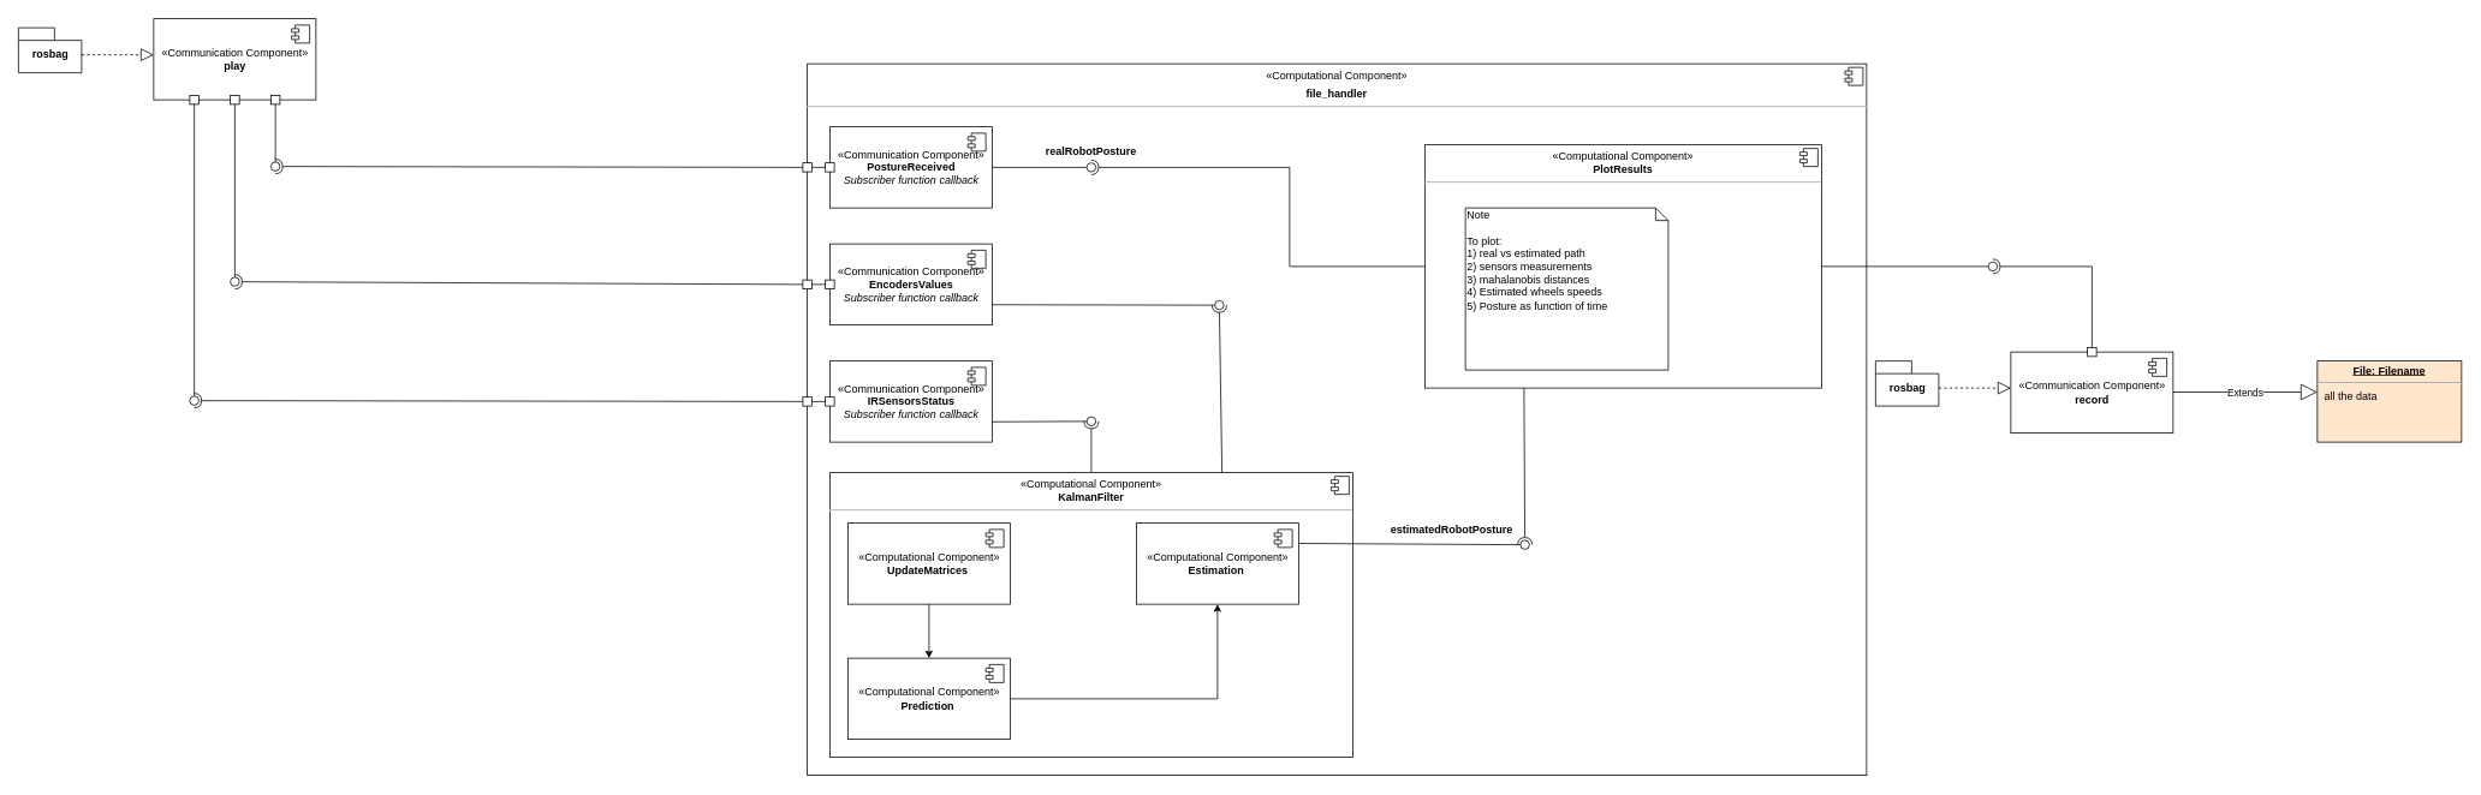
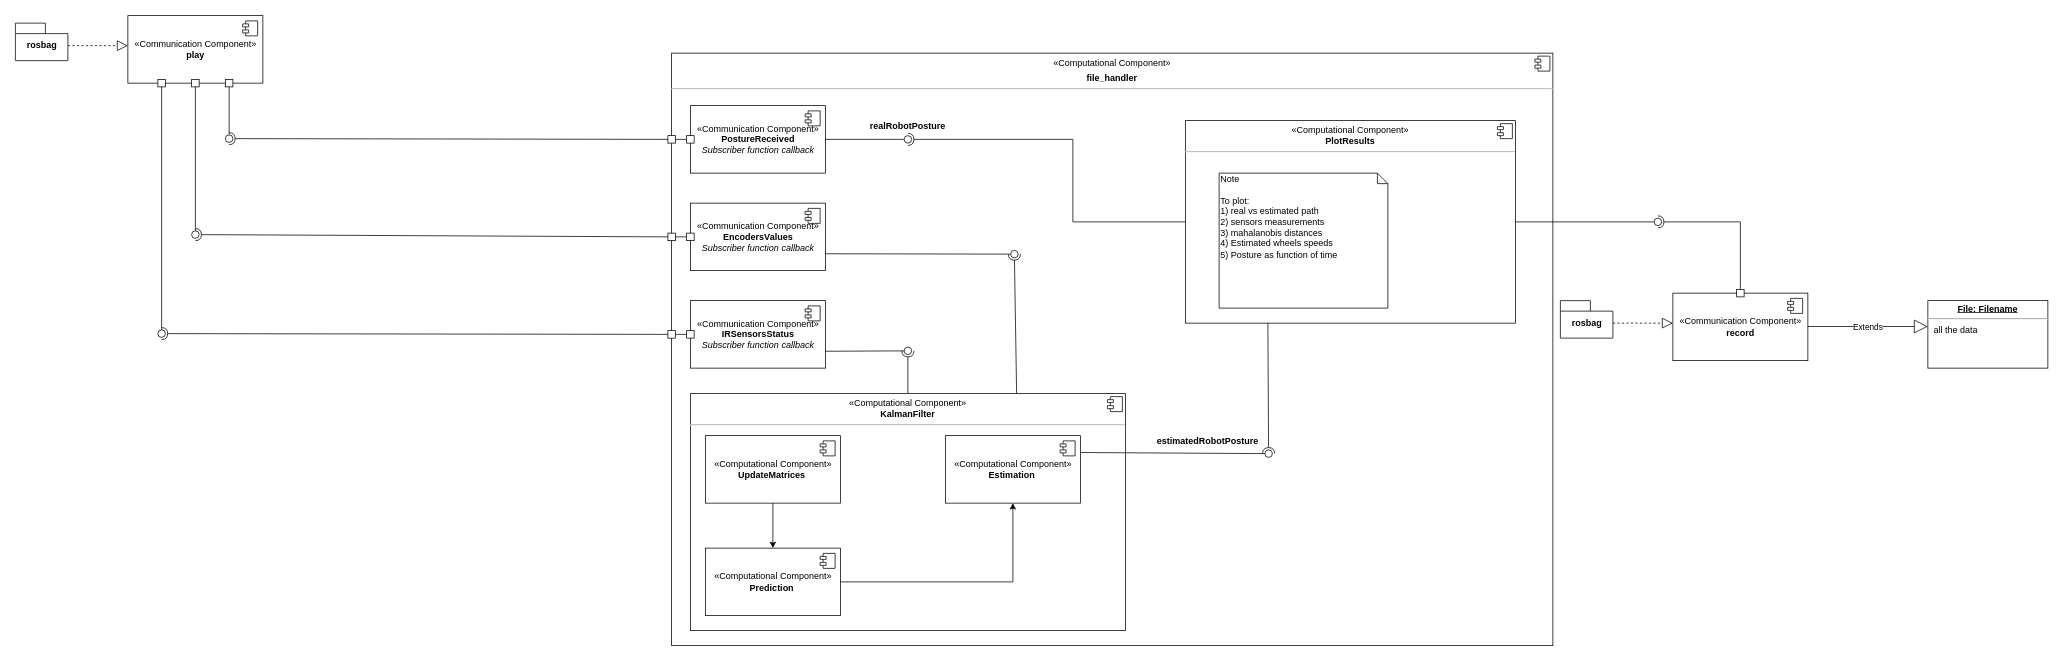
  <mxCell id="0" />
  <mxCell id="1" parent="0" />
  <mxCell id="2" value="&lt;p style=&quot;margin: 6px 0px 0px ; text-align: center&quot;&gt;&lt;/p&gt;&lt;p style=&quot;margin: 6px 0px 0px ; text-align: center&quot;&gt;«Computational Component»&lt;br&gt;&lt;/p&gt;&lt;p style=&quot;margin: 6px 0px 0px ; text-align: center&quot;&gt;&lt;b&gt;file_handler&lt;/b&gt;&lt;/p&gt;&lt;hr&gt;&lt;p style=&quot;margin: 0px 0px 0px 8px&quot;&gt;&lt;br&gt;&lt;/p&gt;" style="align=left;overflow=fill;html=1;dropTarget=0;" parent="1" vertex="1"><mxGeometry x="895" y="70" width="1175" height="790" as="geometry" /></mxCell>
  <mxCell id="3" value="" style="shape=component;jettyWidth=8;jettyHeight=4;" parent="2" vertex="1"><mxGeometry x="1" width="20" height="20" relative="1" as="geometry"><mxPoint x="-24" y="4" as="offset" /></mxGeometry></mxCell>
  <mxCell id="4" value="«Communication Component»&lt;br&gt;&lt;b&gt;EncodersValues&lt;/b&gt;&lt;br&gt;&lt;i&gt;Subscriber function callback&lt;/i&gt;" style="html=1;dropTarget=0;" parent="1" vertex="1"><mxGeometry x="920" y="270" width="180" height="90" as="geometry" /></mxCell>
  <mxCell id="5" value="" style="shape=component;jettyWidth=8;jettyHeight=4;" parent="4" vertex="1"><mxGeometry x="1" width="20" height="20" relative="1" as="geometry"><mxPoint x="-27" y="7" as="offset" /></mxGeometry></mxCell>
  <mxCell id="6" value="«Communication Component»&lt;br&gt;&lt;b&gt;IRSensorsStatus&lt;/b&gt;&lt;br&gt;&lt;i&gt;Subscriber function callback&lt;/i&gt;" style="html=1;dropTarget=0;" parent="1" vertex="1"><mxGeometry x="920" y="400" width="180" height="90" as="geometry" /></mxCell>
  <mxCell id="7" value="" style="shape=component;jettyWidth=8;jettyHeight=4;" parent="6" vertex="1"><mxGeometry x="1" width="20" height="20" relative="1" as="geometry"><mxPoint x="-27" y="7" as="offset" /></mxGeometry></mxCell>
  <mxCell id="8" value="«Communication Component»&lt;br&gt;&lt;b&gt;PostureReceived&lt;/b&gt;&lt;br&gt;&lt;i&gt;Subscriber function callback&lt;/i&gt;" style="html=1;dropTarget=0;" parent="1" vertex="1"><mxGeometry x="920" y="140" width="180" height="90" as="geometry" /></mxCell>
  <mxCell id="9" value="" style="shape=component;jettyWidth=8;jettyHeight=4;" parent="8" vertex="1"><mxGeometry x="1" width="20" height="20" relative="1" as="geometry"><mxPoint x="-27" y="7" as="offset" /></mxGeometry></mxCell>
  <mxCell id="10" value="" style="rounded=0;orthogonalLoop=1;jettySize=auto;html=1;endArrow=none;endFill=0;exitX=1;exitY=0.75;exitDx=0;exitDy=0;" parent="1" source="6" target="12" edge="1"><mxGeometry relative="1" as="geometry"><mxPoint x="1190" y="460" as="sourcePoint" /></mxGeometry></mxCell>
  <mxCell id="11" value="" style="rounded=0;orthogonalLoop=1;jettySize=auto;html=1;endArrow=halfCircle;endFill=0;entryX=0.5;entryY=0.5;entryDx=0;entryDy=0;endSize=6;strokeWidth=1;exitX=0.5;exitY=0;exitDx=0;exitDy=0;" parent="1" source="16" target="12" edge="1"><mxGeometry relative="1" as="geometry"><mxPoint x="1245" y="524" as="sourcePoint" /></mxGeometry></mxCell>
  <mxCell id="12" value="" style="ellipse;whiteSpace=wrap;html=1;fontFamily=Helvetica;fontSize=12;fontColor=#000000;align=center;strokeColor=#000000;fillColor=#ffffff;points=[];aspect=fixed;resizable=0;direction=south;" parent="1" vertex="1"><mxGeometry x="1205" y="462" width="10" height="10" as="geometry" /></mxCell>
  <mxCell id="13" value="" style="rounded=0;orthogonalLoop=1;jettySize=auto;html=1;endArrow=none;endFill=0;exitX=1;exitY=0.75;exitDx=0;exitDy=0;" parent="1" source="4" target="15" edge="1"><mxGeometry relative="1" as="geometry"><mxPoint x="1185" y="335" as="sourcePoint" /></mxGeometry></mxCell>
  <mxCell id="14" value="" style="rounded=0;orthogonalLoop=1;jettySize=auto;html=1;endArrow=halfCircle;endFill=0;entryX=0.5;entryY=0.5;entryDx=0;entryDy=0;endSize=6;strokeWidth=1;" parent="1" target="15" edge="1"><mxGeometry relative="1" as="geometry"><mxPoint x="1355" y="524" as="sourcePoint" /></mxGeometry></mxCell>
  <mxCell id="15" value="" style="ellipse;whiteSpace=wrap;html=1;fontFamily=Helvetica;fontSize=12;fontColor=#000000;align=center;strokeColor=#000000;fillColor=#ffffff;points=[];aspect=fixed;resizable=0;" parent="1" vertex="1"><mxGeometry x="1347" y="333" width="10" height="10" as="geometry" /></mxCell>
  <mxCell id="16" value="&lt;p style=&quot;margin: 6px 0px 0px ; text-align: center&quot;&gt;«Computational Component»&lt;br&gt;&lt;b&gt;KalmanFilter&lt;/b&gt;&lt;br&gt;&lt;/p&gt;&lt;hr&gt;&lt;p style=&quot;margin: 0px 0px 0px 8px&quot;&gt;&lt;br&gt;&lt;/p&gt;" style="align=left;overflow=fill;html=1;dropTarget=0;" parent="1" vertex="1"><mxGeometry x="920" y="524" width="580" height="316" as="geometry" /></mxCell>
  <mxCell id="17" value="" style="shape=component;jettyWidth=8;jettyHeight=4;" parent="16" vertex="1"><mxGeometry x="1" width="20" height="20" relative="1" as="geometry"><mxPoint x="-24" y="4" as="offset" /></mxGeometry></mxCell>
  <mxCell id="18" style="edgeStyle=orthogonalEdgeStyle;rounded=0;orthogonalLoop=1;jettySize=auto;html=1;" parent="1" source="19" target="22" edge="1"><mxGeometry relative="1" as="geometry" /></mxCell>
  <mxCell id="19" value="«Computational Component»&lt;br&gt;&lt;b&gt;UpdateMatrices&lt;/b&gt;&amp;nbsp;" style="html=1;dropTarget=0;" parent="1" vertex="1"><mxGeometry x="940" y="580" width="180" height="90" as="geometry" /></mxCell>
  <mxCell id="20" value="" style="shape=component;jettyWidth=8;jettyHeight=4;" parent="19" vertex="1"><mxGeometry x="1" width="20" height="20" relative="1" as="geometry"><mxPoint x="-27" y="7" as="offset" /></mxGeometry></mxCell>
  <mxCell id="21" style="edgeStyle=orthogonalEdgeStyle;rounded=0;orthogonalLoop=1;jettySize=auto;html=1;entryX=0.5;entryY=1;entryDx=0;entryDy=0;" edge="1" parent="1" source="22" target="24"><mxGeometry relative="1" as="geometry" /></mxCell>
  <mxCell id="22" value="«Computational Component»&lt;br&gt;&lt;b&gt;Prediction&lt;/b&gt;&amp;nbsp;" style="html=1;dropTarget=0;" parent="1" vertex="1"><mxGeometry x="940" y="730" width="180" height="90" as="geometry" /></mxCell>
  <mxCell id="23" value="" style="shape=component;jettyWidth=8;jettyHeight=4;" parent="22" vertex="1"><mxGeometry x="1" width="20" height="20" relative="1" as="geometry"><mxPoint x="-27" y="7" as="offset" /></mxGeometry></mxCell>
  <mxCell id="24" value="«Computational Component»&lt;br&gt;&lt;b&gt;Estimation&lt;/b&gt;&amp;nbsp;" style="html=1;dropTarget=0;" parent="1" vertex="1"><mxGeometry x="1260" y="580" width="180" height="90" as="geometry" /></mxCell>
  <mxCell id="25" value="" style="shape=component;jettyWidth=8;jettyHeight=4;" parent="24" vertex="1"><mxGeometry x="1" width="20" height="20" relative="1" as="geometry"><mxPoint x="-27" y="7" as="offset" /></mxGeometry></mxCell>
  <mxCell id="26" value="&lt;p style=&quot;margin: 6px 0px 0px ; text-align: center&quot;&gt;«Computational Component»&lt;br&gt;&lt;b&gt;PlotResults&lt;/b&gt;&lt;/p&gt;&lt;hr&gt;&lt;p style=&quot;margin: 0px 0px 0px 8px&quot;&gt;&lt;br&gt;&lt;/p&gt;" style="align=left;overflow=fill;html=1;dropTarget=0;" parent="1" vertex="1"><mxGeometry x="1580" y="160" width="440" height="270" as="geometry" /></mxCell>
  <mxCell id="27" value="" style="shape=component;jettyWidth=8;jettyHeight=4;" parent="26" vertex="1"><mxGeometry x="1" width="20" height="20" relative="1" as="geometry"><mxPoint x="-24" y="4" as="offset" /></mxGeometry></mxCell>
  <mxCell id="28" value="" style="rounded=0;orthogonalLoop=1;jettySize=auto;html=1;endArrow=none;endFill=0;exitX=1;exitY=0.25;exitDx=0;exitDy=0;" parent="1" source="24" target="30" edge="1"><mxGeometry relative="1" as="geometry"><mxPoint x="1650" y="615" as="sourcePoint" /></mxGeometry></mxCell>
  <mxCell id="29" value="" style="rounded=0;orthogonalLoop=1;jettySize=auto;html=1;endArrow=halfCircle;endFill=0;entryX=0.5;entryY=0.5;entryDx=0;entryDy=0;endSize=6;strokeWidth=1;exitX=0.25;exitY=1;exitDx=0;exitDy=0;" parent="1" source="26" target="30" edge="1"><mxGeometry relative="1" as="geometry"><mxPoint x="1690" y="615" as="sourcePoint" /></mxGeometry></mxCell>
  <mxCell id="30" value="" style="ellipse;whiteSpace=wrap;html=1;fontFamily=Helvetica;fontSize=12;fontColor=#000000;align=center;strokeColor=#000000;fillColor=#ffffff;points=[];aspect=fixed;resizable=0;" parent="1" vertex="1"><mxGeometry x="1686" y="599" width="10" height="10" as="geometry" /></mxCell>
  <mxCell id="31" value="" style="rounded=0;orthogonalLoop=1;jettySize=auto;html=1;endArrow=none;endFill=0;exitX=1;exitY=0.5;exitDx=0;exitDy=0;" parent="1" source="8" target="33" edge="1"><mxGeometry relative="1" as="geometry"><mxPoint x="1190" y="185" as="sourcePoint" /></mxGeometry></mxCell>
  <mxCell id="32" value="" style="rounded=0;orthogonalLoop=1;jettySize=auto;html=1;endArrow=halfCircle;endFill=0;entryX=0.5;entryY=0.5;entryDx=0;entryDy=0;endSize=6;strokeWidth=1;exitX=0;exitY=0.5;exitDx=0;exitDy=0;" parent="1" source="26" target="33" edge="1"><mxGeometry relative="1" as="geometry"><mxPoint x="1230" y="185" as="sourcePoint" /><Array as="points"><mxPoint x="1430" y="295" /><mxPoint x="1430" y="185" /></Array></mxGeometry></mxCell>
  <mxCell id="33" value="" style="ellipse;whiteSpace=wrap;html=1;fontFamily=Helvetica;fontSize=12;fontColor=#000000;align=center;strokeColor=#000000;fillColor=#ffffff;points=[];aspect=fixed;resizable=0;" parent="1" vertex="1"><mxGeometry x="1205" y="180" width="10" height="10" as="geometry" /></mxCell>
  <mxCell id="34" value="realRobotPosture" style="text;align=center;fontStyle=1;verticalAlign=middle;spacingLeft=3;spacingRight=3;strokeColor=none;rotatable=0;points=[[0,0.5],[1,0.5]];portConstraint=eastwest;" parent="1" vertex="1"><mxGeometry x="1170" y="154" width="80" height="26" as="geometry" /></mxCell>
  <mxCell id="35" value="estimatedRobotPosture" style="text;align=center;fontStyle=1;verticalAlign=middle;spacingLeft=3;spacingRight=3;strokeColor=none;rotatable=0;points=[[0,0.5],[1,0.5]];portConstraint=eastwest;" parent="1" vertex="1"><mxGeometry x="1570" y="573" width="80" height="26" as="geometry" /></mxCell>
  <mxCell id="36" value="" style="rounded=0;orthogonalLoop=1;jettySize=auto;html=1;endArrow=none;endFill=0;exitX=1;exitY=0.5;exitDx=0;exitDy=0;" parent="1" source="26" target="38" edge="1"><mxGeometry relative="1" as="geometry"><mxPoint x="2190" y="295" as="sourcePoint" /></mxGeometry></mxCell>
  <mxCell id="37" value="" style="rounded=0;orthogonalLoop=1;jettySize=auto;html=1;endArrow=halfCircle;endFill=0;entryX=0.5;entryY=0.5;entryDx=0;entryDy=0;endSize=6;strokeWidth=1;exitX=0.5;exitY=0;exitDx=0;exitDy=0;" parent="1" source="71" target="38" edge="1"><mxGeometry relative="1" as="geometry"><mxPoint x="2300" y="295" as="sourcePoint" /><Array as="points"><mxPoint x="2320" y="295" /></Array></mxGeometry></mxCell>
  <mxCell id="38" value="" style="ellipse;whiteSpace=wrap;html=1;fontFamily=Helvetica;fontSize=12;fontColor=#000000;align=center;strokeColor=#000000;fillColor=#ffffff;points=[];aspect=fixed;resizable=0;" parent="1" vertex="1"><mxGeometry x="2205" y="290" width="10" height="10" as="geometry" /></mxCell>
  <mxCell id="39" value="rosbag" style="shape=folder;fontStyle=1;spacingTop=10;tabWidth=40;tabHeight=14;tabPosition=left;html=1;" parent="1" vertex="1"><mxGeometry x="20" y="30" width="70" height="50" as="geometry" /></mxCell>
  <mxCell id="40" value="" style="endArrow=block;dashed=1;endFill=0;endSize=12;html=1;" parent="1" edge="1"><mxGeometry width="160" relative="1" as="geometry"><mxPoint x="90" y="60" as="sourcePoint" /><mxPoint x="170" y="60" as="targetPoint" /></mxGeometry></mxCell>
  <mxCell id="41" value="«Communication Component»&lt;br&gt;&lt;b&gt;play&lt;/b&gt;" style="html=1;dropTarget=0;" parent="1" vertex="1"><mxGeometry x="170" y="20" width="180" height="90" as="geometry" /></mxCell>
  <mxCell id="42" value="" style="shape=component;jettyWidth=8;jettyHeight=4;" parent="41" vertex="1"><mxGeometry x="1" width="20" height="20" relative="1" as="geometry"><mxPoint x="-27" y="7" as="offset" /></mxGeometry></mxCell>
  <mxCell id="43" value="" style="rounded=0;whiteSpace=wrap;html=1;" parent="1" vertex="1"><mxGeometry x="210" y="105" width="10" height="10" as="geometry" /></mxCell>
  <mxCell id="44" value="" style="rounded=0;whiteSpace=wrap;html=1;" parent="1" vertex="1"><mxGeometry x="255" y="105" width="10" height="10" as="geometry" /></mxCell>
  <mxCell id="45" value="" style="rounded=0;whiteSpace=wrap;html=1;" parent="1" vertex="1"><mxGeometry x="300" y="105" width="10" height="10" as="geometry" /></mxCell>
  <mxCell id="46" value="" style="rounded=0;whiteSpace=wrap;html=1;" parent="1" vertex="1"><mxGeometry x="915" y="180" width="10" height="10" as="geometry" /></mxCell>
  <mxCell id="47" value="" style="rounded=0;whiteSpace=wrap;html=1;" parent="1" vertex="1"><mxGeometry x="890" y="180" width="10" height="10" as="geometry" /></mxCell>
  <mxCell id="48" value="" style="line;strokeWidth=1;fillColor=none;align=left;verticalAlign=middle;spacingTop=-1;spacingLeft=3;spacingRight=3;rotatable=0;labelPosition=right;points=[];portConstraint=eastwest;" parent="1" vertex="1"><mxGeometry x="900" y="181" width="15" height="8" as="geometry" /></mxCell>
  <mxCell id="49" value="" style="rounded=0;whiteSpace=wrap;html=1;" parent="1" vertex="1"><mxGeometry x="915" y="310" width="10" height="10" as="geometry" /></mxCell>
  <mxCell id="50" value="" style="rounded=0;whiteSpace=wrap;html=1;" parent="1" vertex="1"><mxGeometry x="890" y="310" width="10" height="10" as="geometry" /></mxCell>
  <mxCell id="51" value="" style="line;strokeWidth=1;fillColor=none;align=left;verticalAlign=middle;spacingTop=-1;spacingLeft=3;spacingRight=3;rotatable=0;labelPosition=right;points=[];portConstraint=eastwest;" parent="1" vertex="1"><mxGeometry x="900" y="311" width="15" height="8" as="geometry" /></mxCell>
  <mxCell id="52" value="" style="rounded=0;whiteSpace=wrap;html=1;" parent="1" vertex="1"><mxGeometry x="915" y="440" width="10" height="10" as="geometry" /></mxCell>
  <mxCell id="53" value="" style="rounded=0;whiteSpace=wrap;html=1;" parent="1" vertex="1"><mxGeometry x="890" y="440" width="10" height="10" as="geometry" /></mxCell>
  <mxCell id="54" value="" style="line;strokeWidth=1;fillColor=none;align=left;verticalAlign=middle;spacingTop=-1;spacingLeft=3;spacingRight=3;rotatable=0;labelPosition=right;points=[];portConstraint=eastwest;" parent="1" vertex="1"><mxGeometry x="900" y="441" width="15" height="8" as="geometry" /></mxCell>
  <mxCell id="55" value="" style="rounded=0;orthogonalLoop=1;jettySize=auto;html=1;endArrow=none;endFill=0;exitX=0.5;exitY=1;exitDx=0;exitDy=0;" parent="1" source="45" target="57" edge="1"><mxGeometry relative="1" as="geometry"><mxPoint x="285" y="176" as="sourcePoint" /></mxGeometry></mxCell>
  <mxCell id="56" value="" style="rounded=0;orthogonalLoop=1;jettySize=auto;html=1;endArrow=halfCircle;endFill=0;entryX=0.5;entryY=0.5;entryDx=0;entryDy=0;endSize=6;strokeWidth=1;exitX=0;exitY=0.5;exitDx=0;exitDy=0;" parent="1" source="47" target="57" edge="1"><mxGeometry relative="1" as="geometry"><mxPoint x="325" y="176" as="sourcePoint" /></mxGeometry></mxCell>
  <mxCell id="57" value="" style="ellipse;whiteSpace=wrap;html=1;fontFamily=Helvetica;fontSize=12;fontColor=#000000;align=center;strokeColor=#000000;fillColor=#ffffff;points=[];aspect=fixed;resizable=0;" parent="1" vertex="1"><mxGeometry x="300" y="179" width="10" height="10" as="geometry" /></mxCell>
  <mxCell id="58" value="" style="rounded=0;orthogonalLoop=1;jettySize=auto;html=1;endArrow=none;endFill=0;exitX=0.5;exitY=1;exitDx=0;exitDy=0;" parent="1" source="44" target="60" edge="1"><mxGeometry relative="1" as="geometry"><mxPoint x="240" y="320" as="sourcePoint" /></mxGeometry></mxCell>
  <mxCell id="59" value="" style="rounded=0;orthogonalLoop=1;jettySize=auto;html=1;endArrow=halfCircle;endFill=0;entryX=0.5;entryY=0.5;entryDx=0;entryDy=0;endSize=6;strokeWidth=1;exitX=0;exitY=0.5;exitDx=0;exitDy=0;" parent="1" source="50" target="60" edge="1"><mxGeometry relative="1" as="geometry"><mxPoint x="782.759" y="320" as="sourcePoint" /></mxGeometry></mxCell>
  <mxCell id="60" value="" style="ellipse;whiteSpace=wrap;html=1;fontFamily=Helvetica;fontSize=12;fontColor=#000000;align=center;strokeColor=#000000;fillColor=#ffffff;points=[];aspect=fixed;resizable=0;" parent="1" vertex="1"><mxGeometry x="255" y="307" width="10" height="10" as="geometry" /></mxCell>
  <mxCell id="61" value="" style="rounded=0;orthogonalLoop=1;jettySize=auto;html=1;endArrow=none;endFill=0;exitX=0.5;exitY=1;exitDx=0;exitDy=0;" parent="1" source="43" target="63" edge="1"><mxGeometry relative="1" as="geometry"><mxPoint x="195" y="444" as="sourcePoint" /></mxGeometry></mxCell>
  <mxCell id="62" value="" style="rounded=0;orthogonalLoop=1;jettySize=auto;html=1;endArrow=halfCircle;endFill=0;entryX=0.5;entryY=0.5;entryDx=0;entryDy=0;endSize=6;strokeWidth=1;exitX=0;exitY=0.5;exitDx=0;exitDy=0;" parent="1" source="53" target="63" edge="1"><mxGeometry relative="1" as="geometry"><mxPoint x="830" y="472.759" as="sourcePoint" /></mxGeometry></mxCell>
  <mxCell id="63" value="" style="ellipse;whiteSpace=wrap;html=1;fontFamily=Helvetica;fontSize=12;fontColor=#000000;align=center;strokeColor=#000000;fillColor=#ffffff;points=[];aspect=fixed;resizable=0;" parent="1" vertex="1"><mxGeometry x="210" y="439" width="10" height="10" as="geometry" /></mxCell>
  <mxCell id="64" value="Note&lt;br&gt;&lt;br&gt;To plot:&lt;br&gt;1) real vs estimated path&amp;nbsp;&lt;br&gt;2) sensors measurements&lt;br&gt;3) mahalanobis distances&amp;nbsp;&lt;br&gt;4) Estimated wheels speeds&amp;nbsp;&lt;br&gt;5) Posture as function of time&amp;nbsp;" style="shape=note;whiteSpace=wrap;html=1;size=14;verticalAlign=top;align=left;spacingTop=-6;" vertex="1" parent="1"><mxGeometry x="1625" y="230" width="225" height="180" as="geometry" /></mxCell>
  <mxCell id="65" value="rosbag" style="shape=folder;fontStyle=1;spacingTop=10;tabWidth=40;tabHeight=14;tabPosition=left;html=1;" vertex="1" parent="1"><mxGeometry x="2080" y="400" width="70" height="50" as="geometry" /></mxCell>
  <mxCell id="66" value="" style="endArrow=block;dashed=1;endFill=0;endSize=12;html=1;" edge="1" parent="1"><mxGeometry width="160" relative="1" as="geometry"><mxPoint x="2150" y="430" as="sourcePoint" /><mxPoint x="2230" y="430" as="targetPoint" /></mxGeometry></mxCell>
  <mxCell id="67" value="Extends" style="endArrow=block;endSize=16;endFill=0;html=1;" edge="1" parent="1"><mxGeometry width="160" relative="1" as="geometry"><mxPoint x="2410" y="434.5" as="sourcePoint" /><mxPoint x="2570" y="434.5" as="targetPoint" /></mxGeometry></mxCell>
- <mxCell id="68" value="&lt;p style=&quot;margin: 0px ; margin-top: 4px ; text-align: center ; text-decoration: underline&quot;&gt;&lt;b&gt;File: Filename&lt;/b&gt;&lt;/p&gt;&lt;hr&gt;&lt;p style=&quot;margin: 0px ; margin-left: 8px&quot;&gt;all the data&amp;nbsp;&lt;/p&gt;" style="verticalAlign=top;align=left;overflow=fill;fontSize=12;fontFamily=Helvetica;html=1;fillColor=#ffe6cc;" vertex="1" parent="1"><mxGeometry x="2570" y="400" width="160" height="90" as="geometry" /></mxCell>
+ <mxCell id="68" value="&lt;p style=&quot;margin: 0px ; margin-top: 4px ; text-align: center ; text-decoration: underline&quot;&gt;&lt;b&gt;File: Filename&lt;/b&gt;&lt;/p&gt;&lt;hr&gt;&lt;p style=&quot;margin: 0px ; margin-left: 8px&quot;&gt;all the data&amp;nbsp;&lt;/p&gt;" style="verticalAlign=top;align=left;overflow=fill;fontSize=12;fontFamily=Helvetica;html=1;" vertex="1" parent="1"><mxGeometry x="2570" y="400" width="160" height="90" as="geometry" /></mxCell>
  <mxCell id="69" value="«Communication Component»&lt;br&gt;&lt;b&gt;record&lt;/b&gt;" style="html=1;dropTarget=0;" vertex="1" parent="1"><mxGeometry x="2230" y="390" width="180" height="90" as="geometry" /></mxCell>
  <mxCell id="70" value="" style="shape=component;jettyWidth=8;jettyHeight=4;" vertex="1" parent="69"><mxGeometry x="1" width="20" height="20" relative="1" as="geometry"><mxPoint x="-27" y="7" as="offset" /></mxGeometry></mxCell>
  <mxCell id="71" value="" style="rounded=0;whiteSpace=wrap;html=1;" vertex="1" parent="1"><mxGeometry x="2315" y="385" width="10" height="10" as="geometry" /></mxCell>
